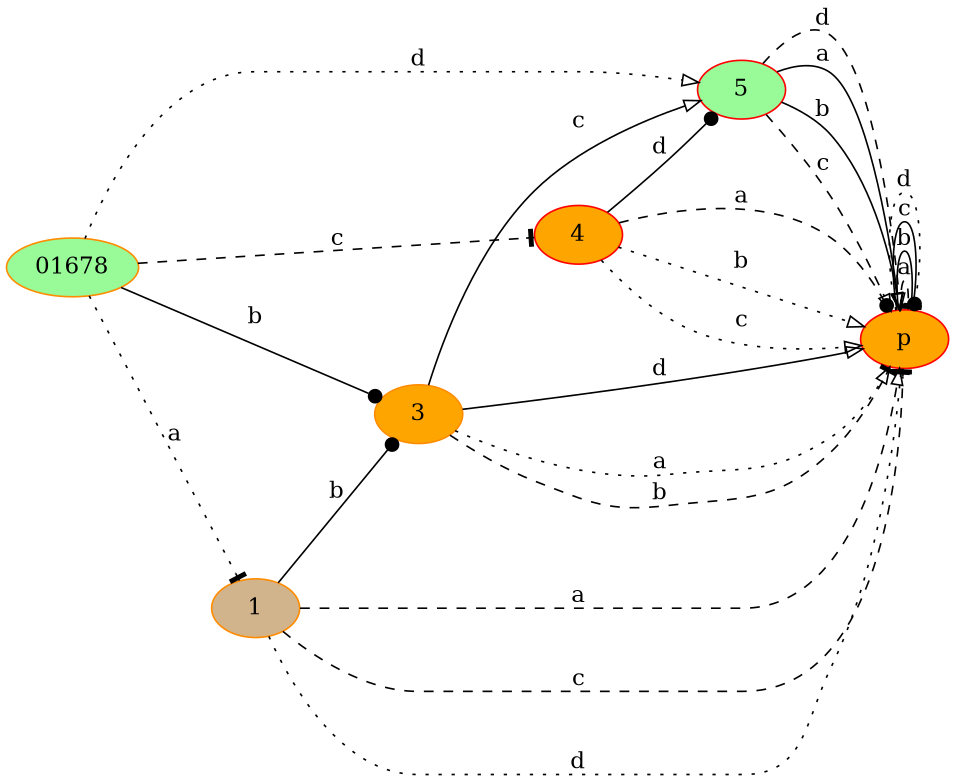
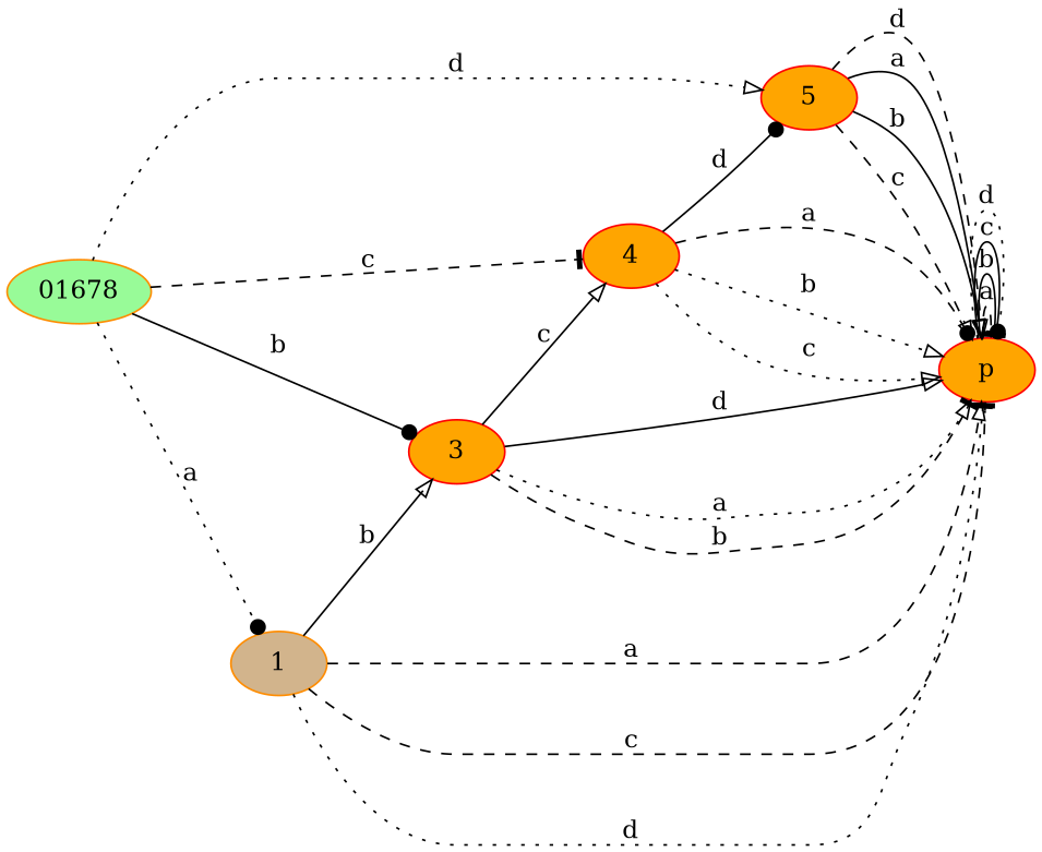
  digraph {
    rankdir=LR
    node [color=red fillcolor=orange style=filled]
    edge [arrowhead=onormal style=solid]
    p
-   5 [fillcolor=palegreen]
+   5
    4
    01678 [color=darkorange fillcolor=palegreen]
    n5 [color=darkorange fillcolor=tan label=1]
-   3 [color=darkorange]
+   3
    p -> p [arrowhead=tee label=a style=dashed]
    p -> p [arrowhead=tee label=b]
    p -> p [arrowhead=tee label=c]
    p -> p [arrowhead=dot label=d style=dotted]
    5 -> p [label=a]
    5 -> p [label=b]
    5 -> p [label=c style=dashed]
    5 -> p [label=d style=dashed]
    4 -> p [arrowhead=dot label=a style=dashed]
    4 -> p [label=b style=dotted]
    4 -> p [label=c style=dotted]
    4 -> 5 [arrowhead=dot label=d]
    01678 -> 5 [label=d style=dotted]
    01678 -> 4 [arrowhead=tee label=c style=dashed]
-   01678 -> n5 [arrowhead=tee label=a style=dotted]
+   01678 -> n5 [arrowhead=dot label=a style=dotted]
    01678 -> 3 [arrowhead=dot label=b]
    n5 -> p [label=a style=dashed]
    n5 -> p [arrowhead=tee label=c style=dashed]
    n5 -> p [arrowhead=tee label=d style=dotted]
-   n5 -> 3 [arrowhead=dot label=b]
+   n5 -> 3 [label=b]
    3 -> p [label=a style=dotted]
    3 -> p [arrowhead=tee label=b style=dashed]
    3 -> p [label=d]
-   3 -> 5 [label=c]
+   3 -> 4 [label=c]
  }
